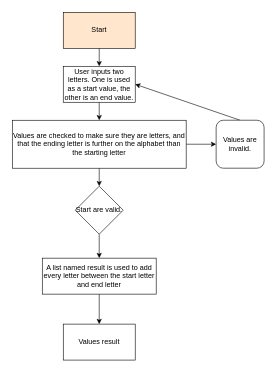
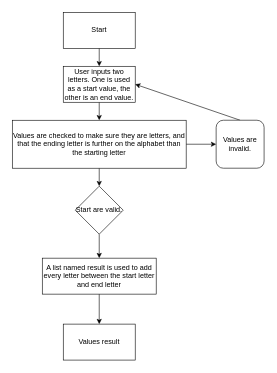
  <mxCell id="0" />
  <mxCell id="1" parent="0" />
  <mxCell id="2" style="edgeStyle=none;html=1;exitX=0.5;exitY=1;exitDx=0;exitDy=0;entryX=0.5;entryY=0;entryDx=0;entryDy=0;" edge="1" parent="1" source="3" target="5"><mxGeometry relative="1" as="geometry" /></mxCell>
- <mxCell id="3" value="Start" style="rounded=0;whiteSpace=wrap;html=1;fillColor=#ffe6cc;" vertex="1" parent="1"><mxGeometry x="105" y="20" width="120" height="60" as="geometry" /></mxCell>
+ <mxCell id="3" value="Start" style="rounded=0;whiteSpace=wrap;html=1;" vertex="1" parent="1"><mxGeometry x="105" y="20" width="120" height="60" as="geometry" /></mxCell>
  <mxCell id="4" style="edgeStyle=none;html=1;exitX=0.5;exitY=1;exitDx=0;exitDy=0;entryX=0.5;entryY=0;entryDx=0;entryDy=0;" edge="1" parent="1" source="5" target="8"><mxGeometry relative="1" as="geometry" /></mxCell>
  <mxCell id="5" value="User inputs two letters. One is used as a start value, the other is an end value." style="rounded=0;whiteSpace=wrap;html=1;" vertex="1" parent="1"><mxGeometry x="105" y="110" width="120" height="60" as="geometry" /></mxCell>
  <mxCell id="6" style="edgeStyle=none;html=1;exitX=1;exitY=0.5;exitDx=0;exitDy=0;entryX=0;entryY=0.5;entryDx=0;entryDy=0;" edge="1" parent="1" source="8" target="12"><mxGeometry relative="1" as="geometry" /></mxCell>
  <mxCell id="7" style="edgeStyle=none;html=1;exitX=0.5;exitY=1;exitDx=0;exitDy=0;entryX=0.5;entryY=0;entryDx=0;entryDy=0;" edge="1" parent="1" source="8" target="10"><mxGeometry relative="1" as="geometry" /></mxCell>
  <mxCell id="8" value="Values are checked to make sure they are letters, and that the ending letter is further on the alphabet than the starting letter" style="rounded=0;whiteSpace=wrap;html=1;" vertex="1" parent="1"><mxGeometry x="20" y="200" width="290" height="80" as="geometry" /></mxCell>
  <mxCell id="9" style="edgeStyle=none;html=1;exitX=0.5;exitY=1;exitDx=0;exitDy=0;entryX=0.5;entryY=0;entryDx=0;entryDy=0;" edge="1" parent="1" source="10" target="14"><mxGeometry relative="1" as="geometry" /></mxCell>
  <mxCell id="10" value="Start are valid." style="rhombus;whiteSpace=wrap;html=1;" vertex="1" parent="1"><mxGeometry x="125" y="310" width="80" height="80" as="geometry" /></mxCell>
  <mxCell id="11" style="edgeStyle=none;html=1;exitX=0.5;exitY=0;exitDx=0;exitDy=0;entryX=1;entryY=0.5;entryDx=0;entryDy=0;" edge="1" parent="1" source="12" target="5"><mxGeometry relative="1" as="geometry" /></mxCell>
  <mxCell id="12" value="Values are invalid." style="whiteSpace=wrap;html=1;rounded=1;" vertex="1" parent="1"><mxGeometry x="360" y="200" width="80" height="80" as="geometry" /></mxCell>
  <mxCell id="13" style="edgeStyle=none;html=1;exitX=0.5;exitY=1;exitDx=0;exitDy=0;entryX=0.5;entryY=0;entryDx=0;entryDy=0;" edge="1" parent="1" source="14" target="15"><mxGeometry relative="1" as="geometry" /></mxCell>
  <mxCell id="14" value="A list named result is used to add every letter between the start letter and end letter" style="rounded=0;whiteSpace=wrap;html=1;" vertex="1" parent="1"><mxGeometry x="70" y="430" width="190" height="60" as="geometry" /></mxCell>
  <mxCell id="15" value="Values result" style="rounded=0;whiteSpace=wrap;html=1;" vertex="1" parent="1"><mxGeometry x="105" y="540" width="120" height="60" as="geometry" /></mxCell>
